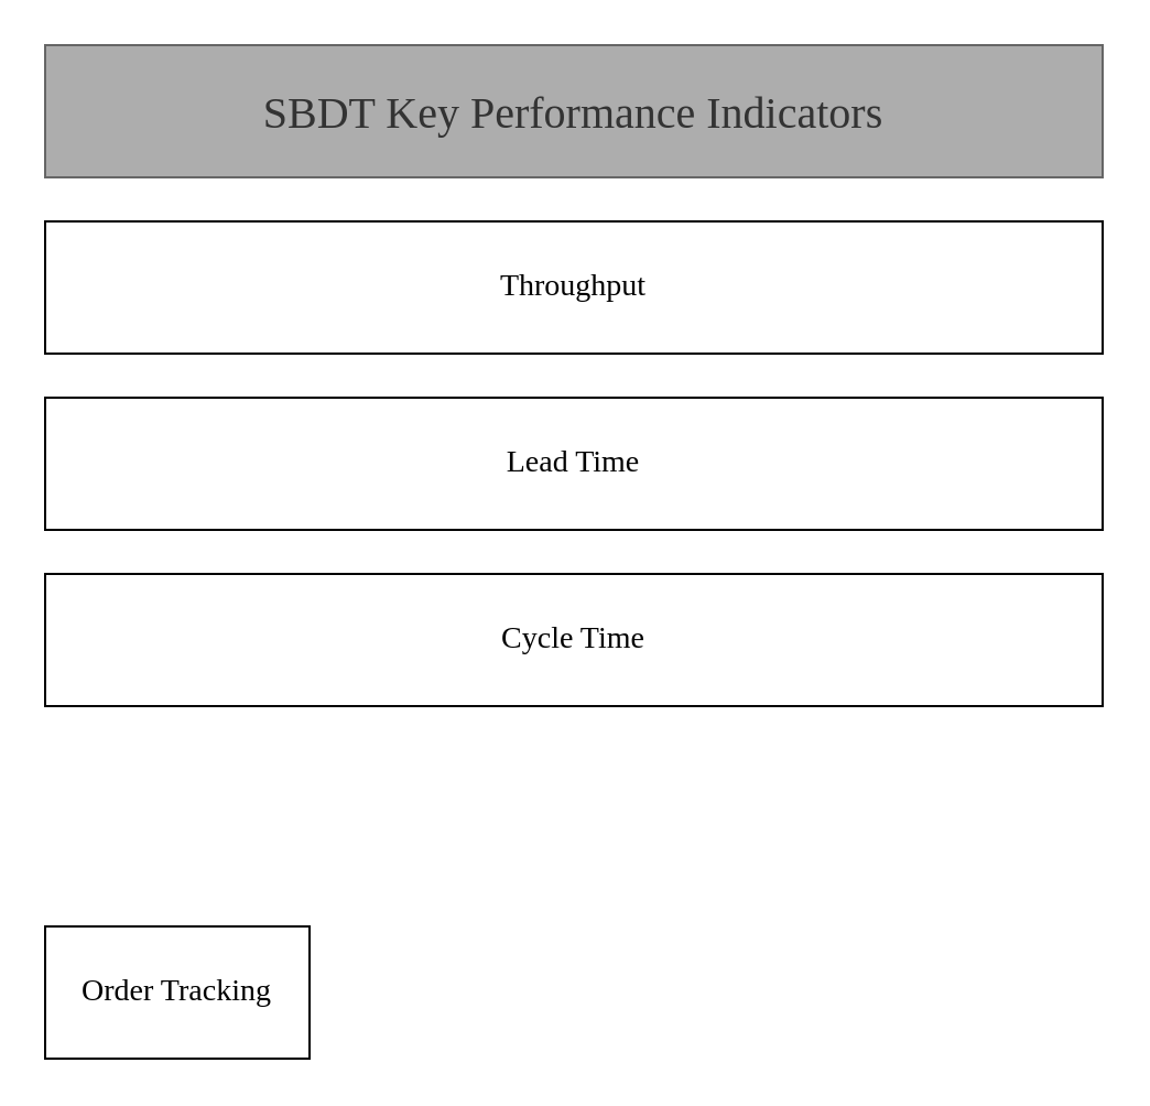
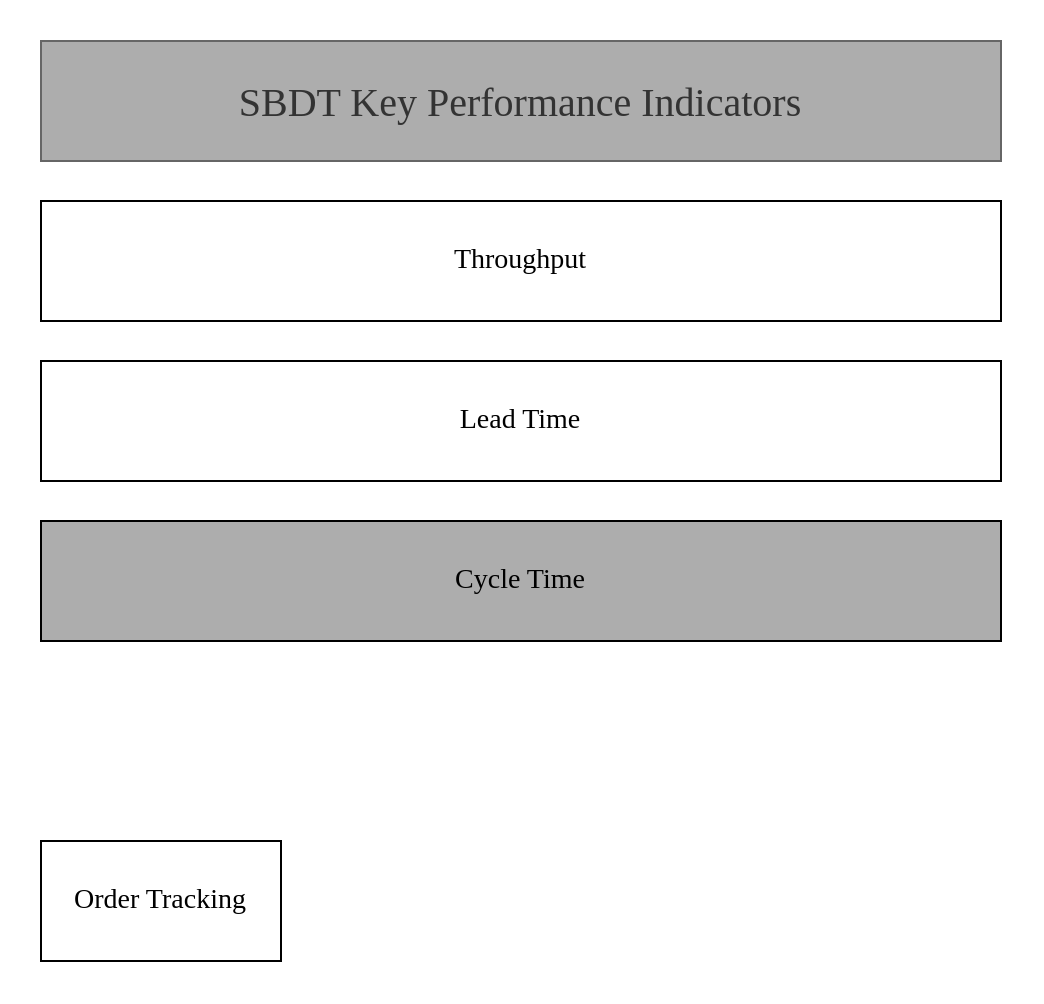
  <mxCell id="0" />
  <mxCell id="1" parent="0" />
  <mxCell id="2" value="SBDT Key Performance Indicators" style="rounded=0;whiteSpace=wrap;html=1;fontFamily=Times New Roman;fontSize=20;fillColor=#ADADAD;fontColor=#333333;strokeColor=#666666;" parent="1" vertex="1"><mxGeometry x="20" y="20" width="480" height="60" as="geometry" /></mxCell>
  <mxCell id="3" value="Throughput" style="rounded=0;whiteSpace=wrap;html=1;fontFamily=Times New Roman;fontSize=14;" parent="1" vertex="1"><mxGeometry x="20" y="100" width="480" height="60" as="geometry" /></mxCell>
  <mxCell id="4" value="Lead Time" style="rounded=0;whiteSpace=wrap;html=1;fontFamily=Times New Roman;fontSize=14;" parent="1" vertex="1"><mxGeometry x="20" y="180" width="480" height="60" as="geometry" /></mxCell>
- <mxCell id="5" value="Cycle Time" style="rounded=0;whiteSpace=wrap;html=1;fontFamily=Times New Roman;fontSize=14;" parent="1" vertex="1"><mxGeometry x="20" y="260" width="480" height="60" as="geometry" /></mxCell>
+ <mxCell id="5" value="Cycle Time" style="rounded=0;whiteSpace=wrap;html=1;fontFamily=Times New Roman;fontSize=14;fillColor=#adadad;" parent="1" vertex="1"><mxGeometry x="20" y="260" width="480" height="60" as="geometry" /></mxCell>
  <mxCell id="6" value="Order Tracking" style="rounded=0;whiteSpace=wrap;html=1;fontFamily=Times New Roman;fontSize=14;" parent="1" vertex="1"><mxGeometry x="20" y="420" width="120" height="60" as="geometry" /></mxCell>
